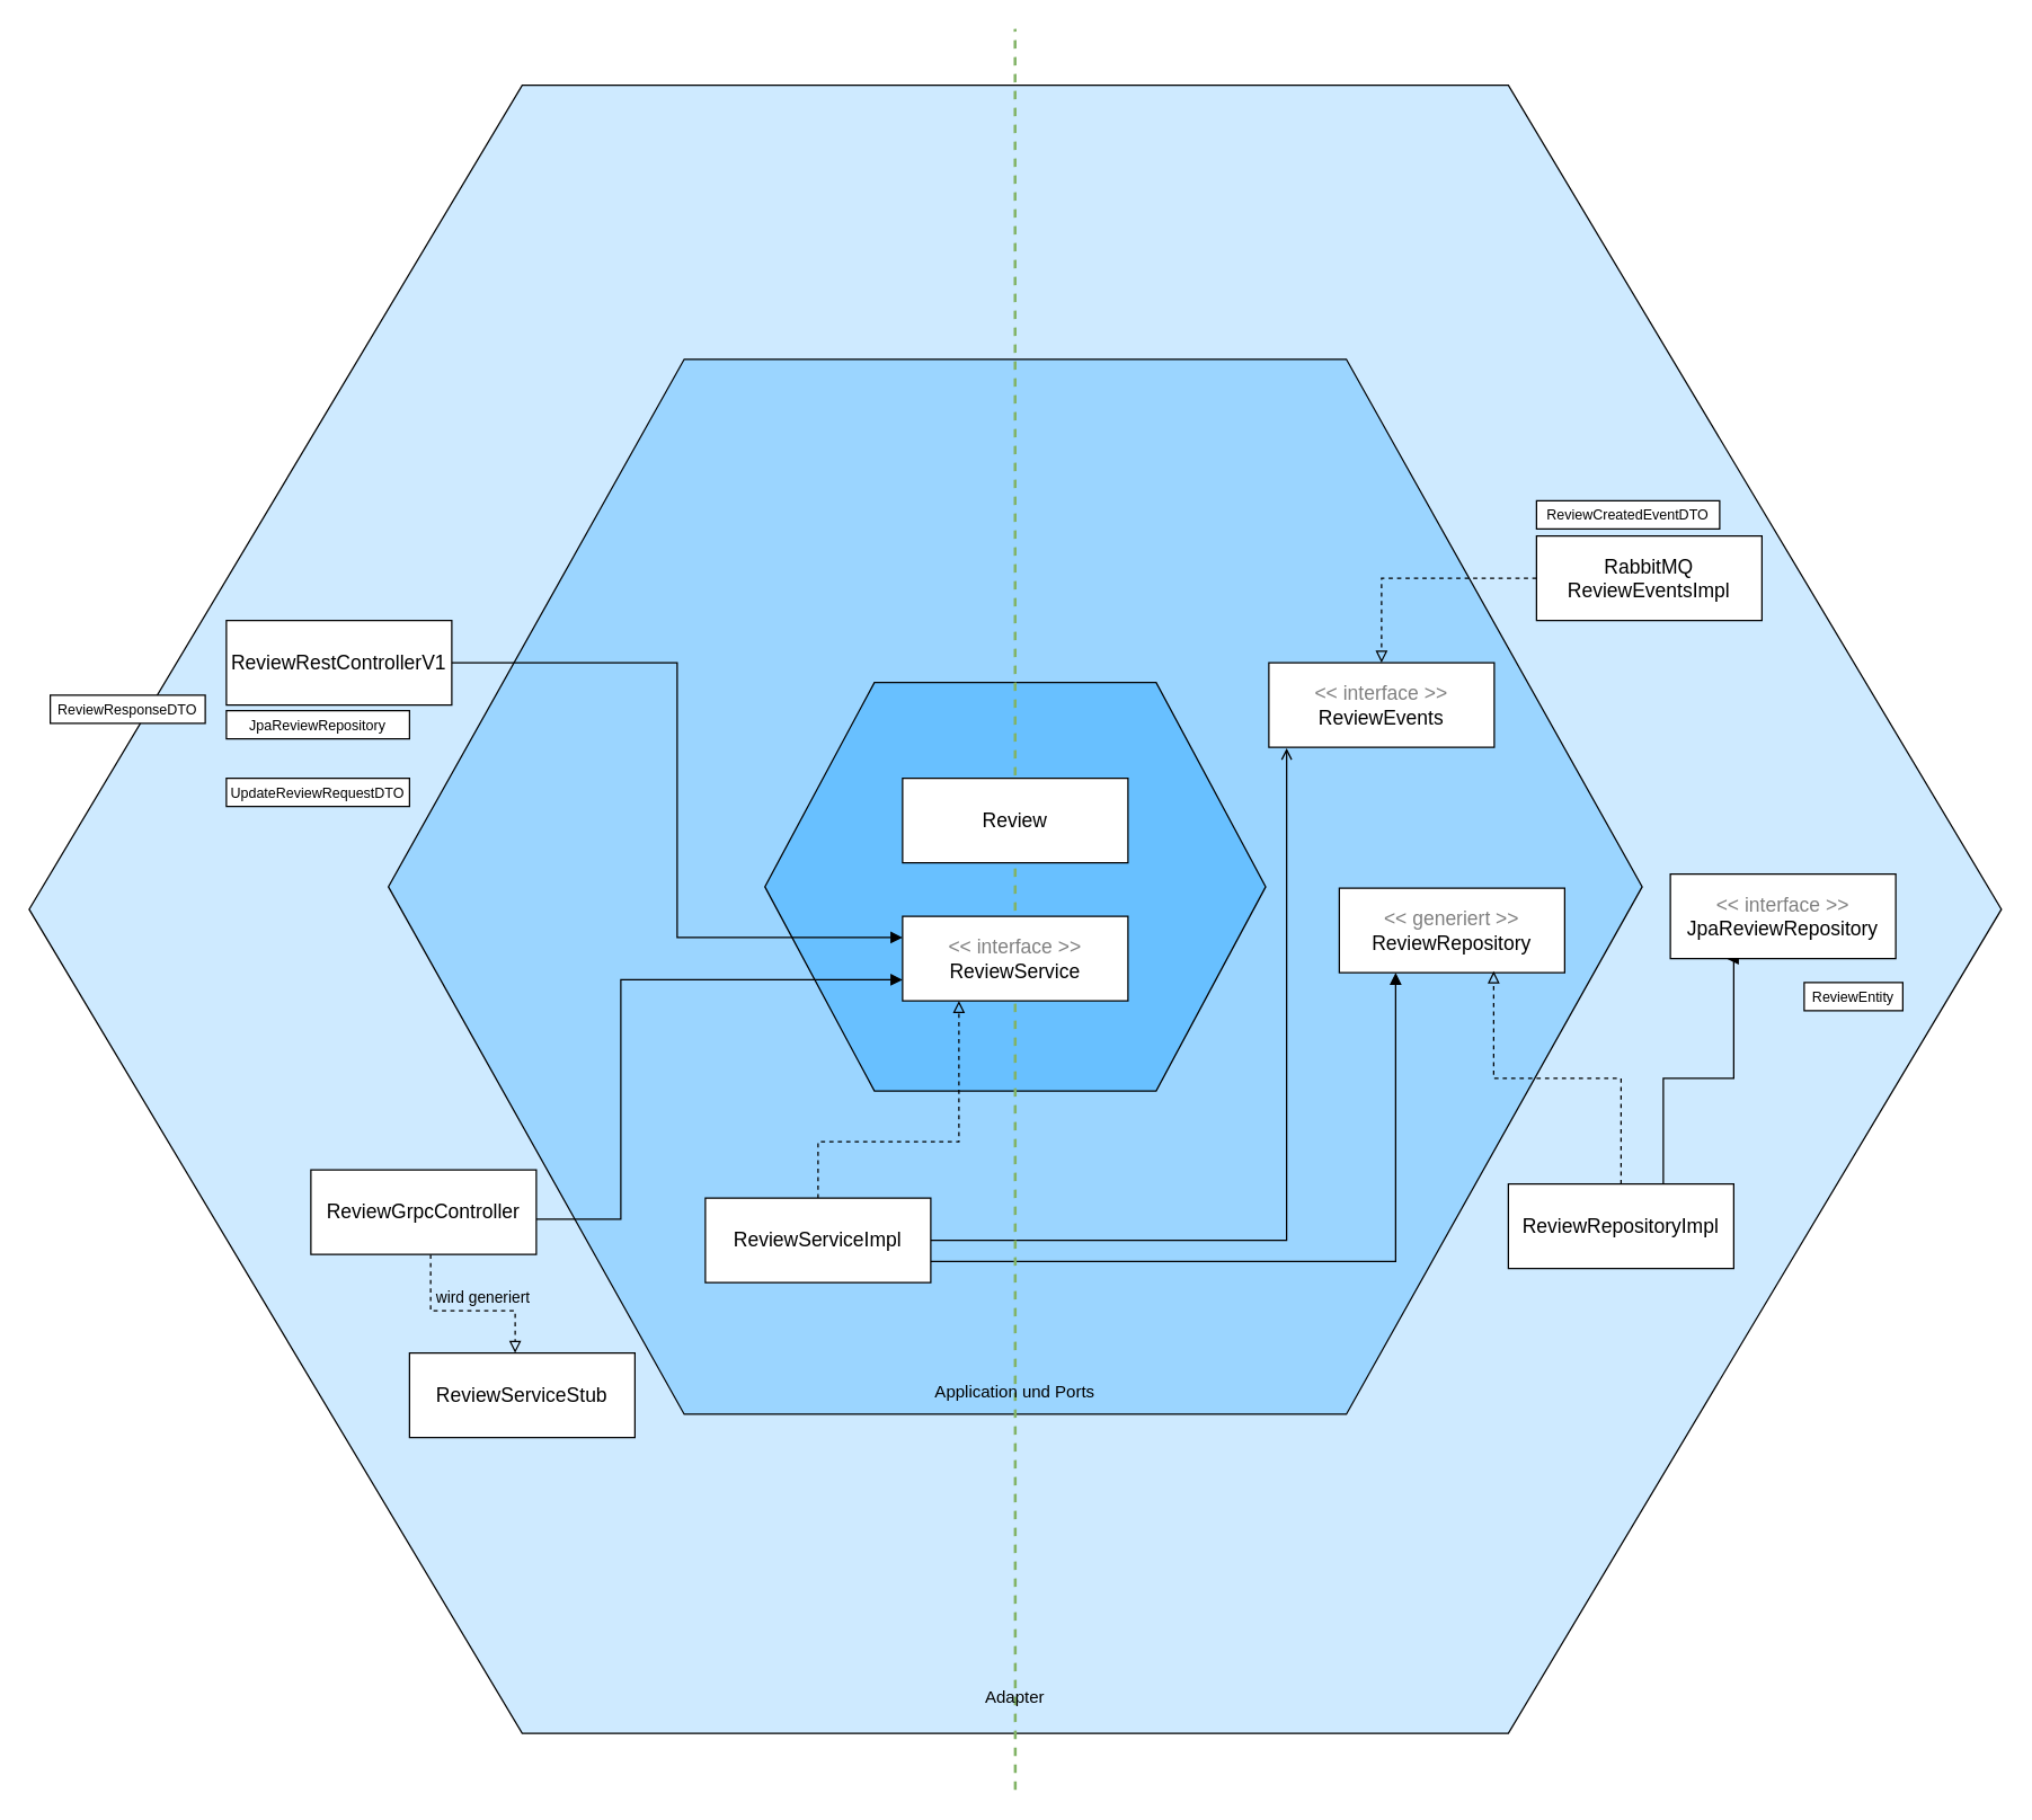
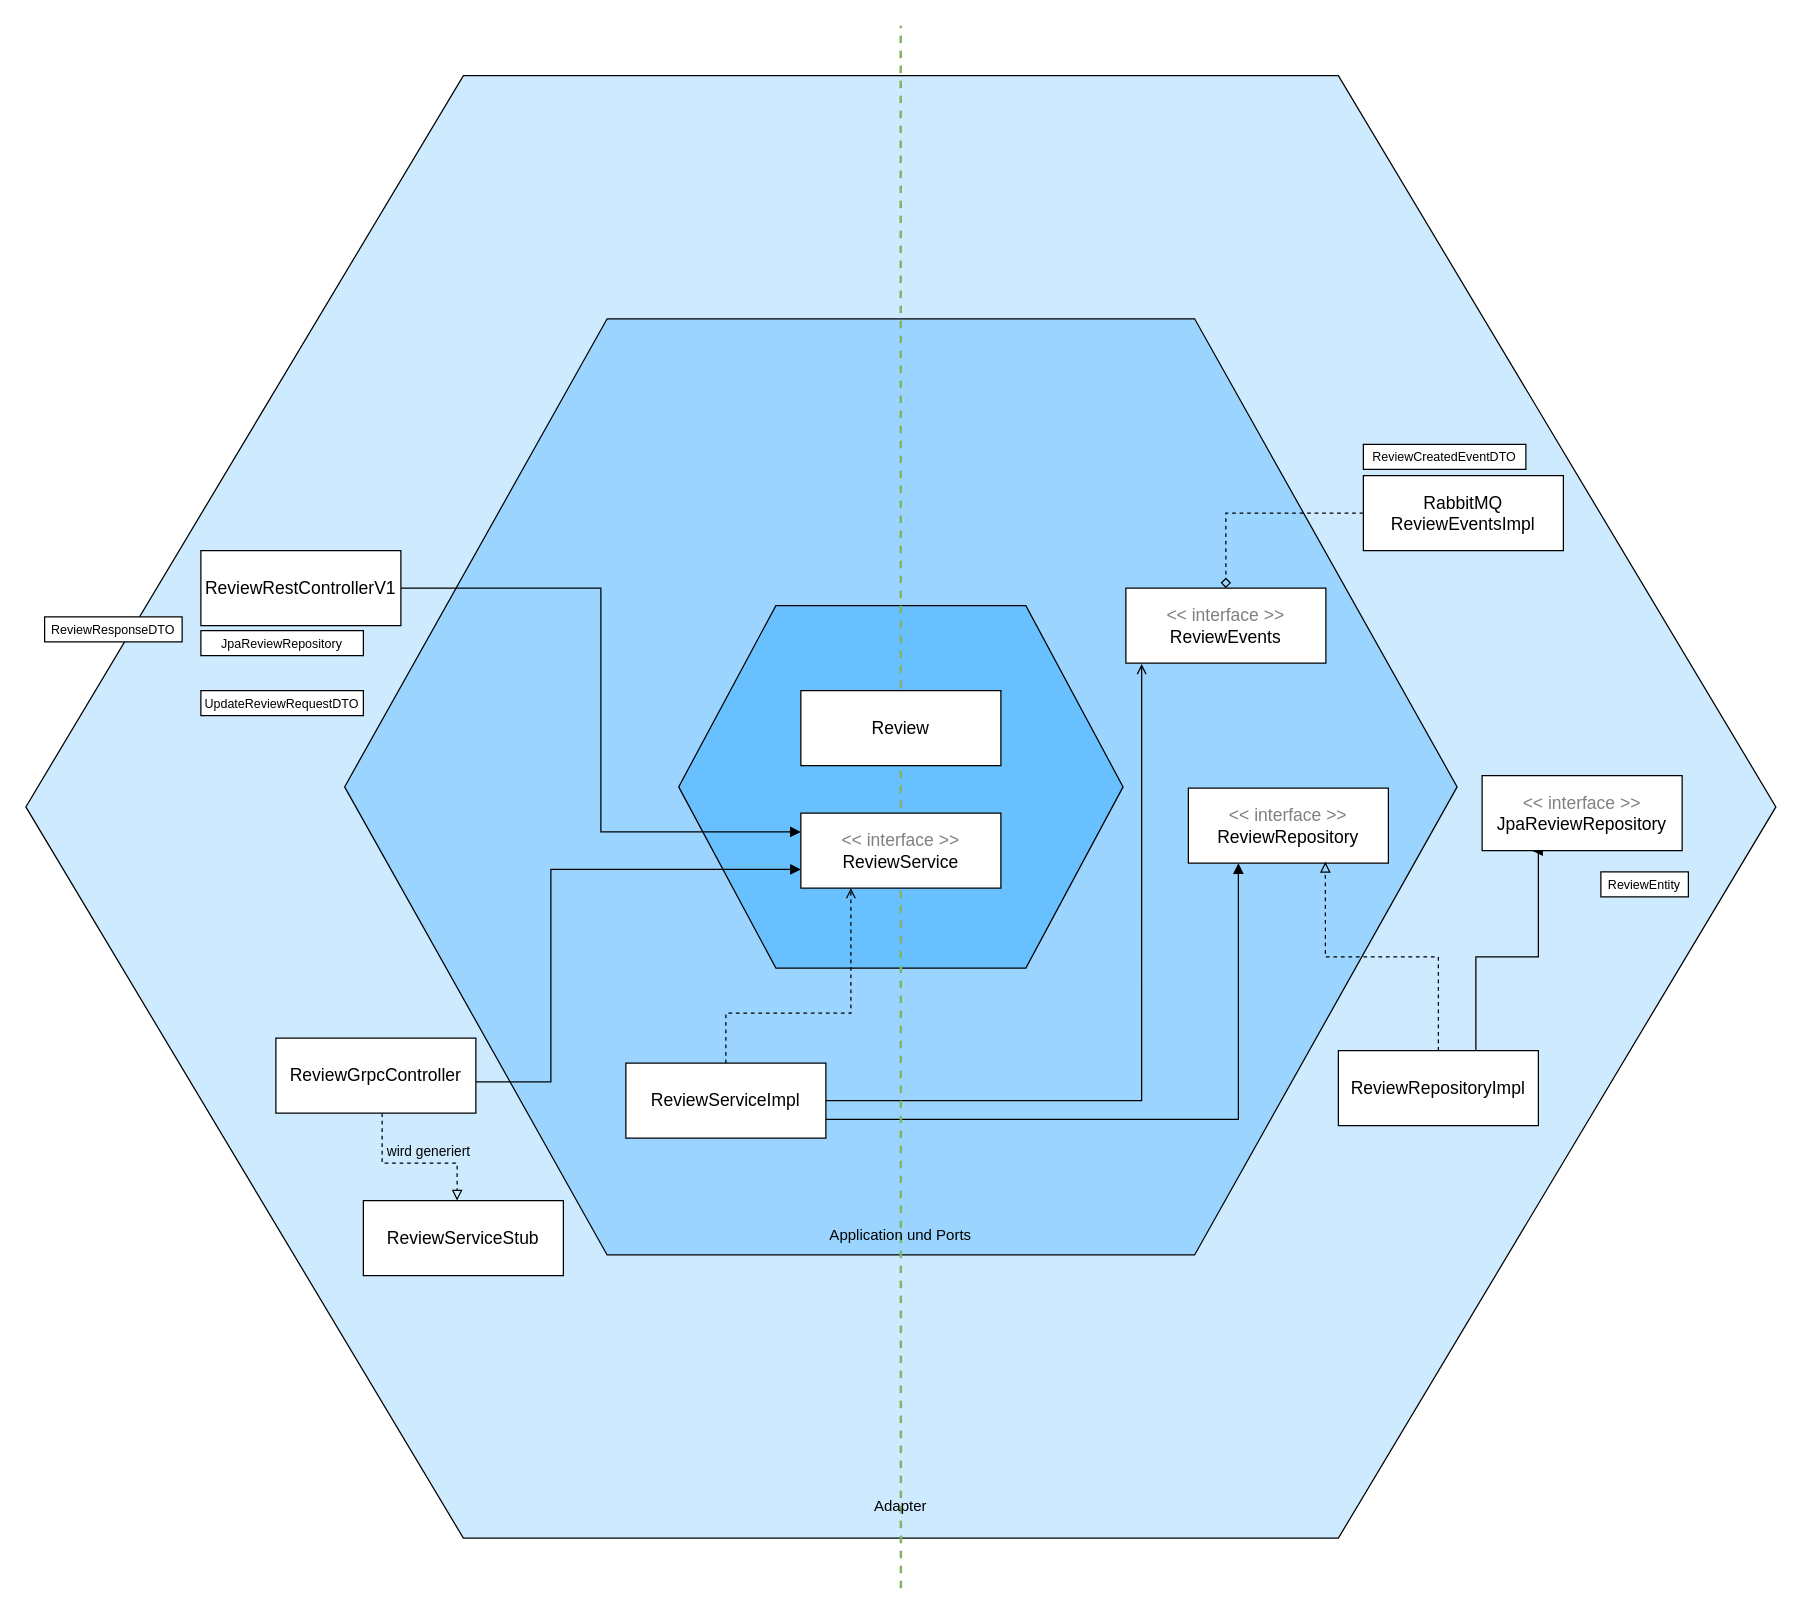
  <mxCell id="0" />
  <mxCell id="1" parent="0" />
  <mxCell id="2" style="edgeStyle=orthogonalEdgeStyle;shape=connector;rounded=0;orthogonalLoop=1;jettySize=auto;html=1;entryX=0.5;entryY=1;entryDx=0;entryDy=0;strokeColor=default;align=center;verticalAlign=middle;fontFamily=Helvetica;fontSize=11;fontColor=default;labelBackgroundColor=default;endArrow=block;endFill=1;" parent="1" source="3" target="34" edge="1"><mxGeometry relative="1" as="geometry" /></mxCell>
  <mxCell id="3" value="" style="shape=hexagon;perimeter=hexagonPerimeter2;whiteSpace=wrap;html=1;fixedSize=1;size=350;fillColor=#CEEAFF;" parent="1" vertex="1"><mxGeometry x="20" y="60" width="1400" height="1170" as="geometry" /></mxCell>
  <mxCell id="4" value="" style="shape=hexagon;perimeter=hexagonPerimeter2;whiteSpace=wrap;html=1;fixedSize=1;size=210;fillColor=#9BD5FF;" parent="1" vertex="1"><mxGeometry x="275" y="254.54" width="890" height="748.91" as="geometry" /></mxCell>
  <mxCell id="5" value="" style="shape=hexagon;perimeter=hexagonPerimeter2;whiteSpace=wrap;html=1;fixedSize=1;size=77.74;fillColor=#68C0FF;" parent="1" vertex="1"><mxGeometry x="542.26" y="484" width="355.48" height="290" as="geometry" /></mxCell>
  <mxCell id="6" style="edgeStyle=orthogonalEdgeStyle;rounded=0;orthogonalLoop=1;jettySize=auto;html=1;entryX=0.079;entryY=1.011;entryDx=0;entryDy=0;endArrow=open;endFill=1;entryPerimeter=0;" parent="1" source="32" target="8" edge="1"><mxGeometry relative="1" as="geometry" /></mxCell>
- <mxCell id="7" style="edgeStyle=orthogonalEdgeStyle;rounded=0;orthogonalLoop=1;jettySize=auto;html=1;dashed=1;endArrow=block;endFill=0;entryX=0.25;entryY=1;entryDx=0;entryDy=0;" parent="1" source="32" target="31" edge="1"><mxGeometry relative="1" as="geometry"><mxPoint x="660" y="730" as="targetPoint" /><Array as="points"><mxPoint x="580" y="810" /><mxPoint x="680" y="810" /></Array></mxGeometry></mxCell>
+ <mxCell id="7" style="edgeStyle=orthogonalEdgeStyle;rounded=0;orthogonalLoop=1;jettySize=auto;html=1;dashed=1;endArrow=open;endFill=0;entryX=0.25;entryY=1;entryDx=0;entryDy=0;" parent="1" source="32" target="31" edge="1"><mxGeometry relative="1" as="geometry"><mxPoint x="660" y="730" as="targetPoint" /><Array as="points"><mxPoint x="580" y="810" /><mxPoint x="680" y="810" /></Array></mxGeometry></mxCell>
  <mxCell id="8" value="&lt;div&gt;&lt;font color=&quot;#808080&quot;&gt;&amp;lt;&amp;lt; interface &amp;gt;&amp;gt;&lt;/font&gt;&lt;/div&gt;&lt;div&gt;&lt;font&gt;ReviewEvents&lt;br&gt;&lt;/font&gt;&lt;/div&gt;" style="rounded=0;whiteSpace=wrap;html=1;fontSize=14;" parent="1" vertex="1"><mxGeometry x="900" y="470" width="160" height="60" as="geometry" /></mxCell>
- <mxCell id="9" value="&lt;div&gt;&lt;font color=&quot;#808080&quot;&gt;&amp;lt;&amp;lt; generiert &amp;gt;&amp;gt;&lt;/font&gt;&lt;/div&gt;&lt;div&gt;&lt;font&gt;ReviewRepository&lt;br&gt;&lt;/font&gt;&lt;/div&gt;" style="rounded=0;whiteSpace=wrap;html=1;fontSize=14;" parent="1" vertex="1"><mxGeometry x="950" y="630" width="160" height="60" as="geometry" /></mxCell>
+ <mxCell id="9" value="&lt;div&gt;&lt;font color=&quot;#808080&quot;&gt;&amp;lt;&amp;lt; interface &amp;gt;&amp;gt;&lt;/font&gt;&lt;/div&gt;&lt;div&gt;&lt;font&gt;ReviewRepository&lt;br&gt;&lt;/font&gt;&lt;/div&gt;" style="rounded=0;whiteSpace=wrap;html=1;fontSize=14;" parent="1" vertex="1"><mxGeometry x="950" y="630" width="160" height="60" as="geometry" /></mxCell>
  <mxCell id="10" style="edgeStyle=orthogonalEdgeStyle;rounded=0;orthogonalLoop=1;jettySize=auto;html=1;endArrow=block;endFill=1;exitX=1;exitY=0.75;exitDx=0;exitDy=0;entryX=0.25;entryY=1;entryDx=0;entryDy=0;" parent="1" source="32" target="9" edge="1"><mxGeometry relative="1" as="geometry" /></mxCell>
- <mxCell id="11" style="edgeStyle=orthogonalEdgeStyle;rounded=0;orthogonalLoop=1;jettySize=auto;html=1;endArrow=block;endFill=0;dashed=1;entryX=0.5;entryY=0;entryDx=0;entryDy=0;" parent="1" source="12" target="8" edge="1"><mxGeometry relative="1" as="geometry" /></mxCell>
+ <mxCell id="11" style="edgeStyle=orthogonalEdgeStyle;rounded=0;orthogonalLoop=1;jettySize=auto;html=1;endArrow=diamond;endFill=0;dashed=1;entryX=0.5;entryY=0;entryDx=0;entryDy=0;" parent="1" source="12" target="8" edge="1"><mxGeometry relative="1" as="geometry" /></mxCell>
  <mxCell id="12" value="&lt;div&gt;&lt;font&gt;RabbitMQ&lt;/font&gt;&lt;/div&gt;&lt;div&gt;&lt;font&gt;ReviewEventsImpl&lt;/font&gt;&lt;/div&gt;" style="rounded=0;whiteSpace=wrap;html=1;fontSize=14;" parent="1" vertex="1"><mxGeometry x="1090" y="380" width="160" height="60" as="geometry" /></mxCell>
  <mxCell id="13" style="edgeStyle=orthogonalEdgeStyle;shape=connector;rounded=0;orthogonalLoop=1;jettySize=auto;html=1;entryX=0.25;entryY=1;entryDx=0;entryDy=0;strokeColor=default;align=center;verticalAlign=middle;fontFamily=Helvetica;fontSize=11;fontColor=default;labelBackgroundColor=default;endArrow=block;endFill=1;" parent="1" source="14" target="16" edge="1"><mxGeometry relative="1" as="geometry"><Array as="points"><mxPoint x="1180" y="765" /><mxPoint x="1230" y="765" /></Array></mxGeometry></mxCell>
  <mxCell id="14" value="&lt;div&gt;&lt;font&gt;ReviewRepositoryImpl&lt;/font&gt;&lt;/div&gt;" style="rounded=0;whiteSpace=wrap;html=1;fontSize=14;" parent="1" vertex="1"><mxGeometry x="1070" y="840" width="160" height="60" as="geometry" /></mxCell>
  <mxCell id="15" style="edgeStyle=orthogonalEdgeStyle;shape=connector;rounded=0;orthogonalLoop=1;jettySize=auto;html=1;entryX=0.685;entryY=0.983;entryDx=0;entryDy=0;entryPerimeter=0;strokeColor=default;align=center;verticalAlign=middle;fontFamily=Helvetica;fontSize=11;fontColor=default;labelBackgroundColor=default;endArrow=block;endFill=0;dashed=1;" parent="1" source="14" target="9" edge="1"><mxGeometry relative="1" as="geometry" /></mxCell>
  <mxCell id="16" value="&lt;div&gt;&lt;font color=&quot;#808080&quot;&gt;&amp;lt;&amp;lt; interface &amp;gt;&amp;gt;&lt;/font&gt;&lt;br&gt;&lt;/div&gt;&lt;div&gt;JpaReviewRepository&lt;/div&gt;" style="rounded=0;whiteSpace=wrap;html=1;fontSize=14;" parent="1" vertex="1"><mxGeometry x="1185" y="620" width="160" height="60" as="geometry" /></mxCell>
  <mxCell id="17" value="&lt;font style=&quot;font-size: 10px;&quot;&gt;ReviewEntity&lt;/font&gt;" style="rounded=0;whiteSpace=wrap;html=1;strokeColor=default;align=center;verticalAlign=middle;fontFamily=Helvetica;fontSize=12;fontColor=default;fillColor=default;" parent="1" vertex="1"><mxGeometry x="1280" y="697" width="70" height="20" as="geometry" /></mxCell>
  <mxCell id="18" style="edgeStyle=orthogonalEdgeStyle;shape=connector;rounded=0;orthogonalLoop=1;jettySize=auto;html=1;entryX=0;entryY=0.25;entryDx=0;entryDy=0;strokeColor=default;align=center;verticalAlign=middle;fontFamily=Helvetica;fontSize=11;fontColor=default;labelBackgroundColor=default;endArrow=block;endFill=1;" parent="1" source="19" target="31" edge="1"><mxGeometry relative="1" as="geometry" /></mxCell>
  <mxCell id="19" value="&lt;div&gt;&lt;font&gt;ReviewRestControllerV1&lt;/font&gt;&lt;/div&gt;" style="rounded=0;whiteSpace=wrap;html=1;fontSize=14;" parent="1" vertex="1"><mxGeometry x="160" y="440" width="160" height="60" as="geometry" /></mxCell>
  <mxCell id="20" value="&lt;font style=&quot;font-size: 10px;&quot;&gt;JpaReviewRepository&lt;/font&gt;" style="rounded=0;whiteSpace=wrap;html=1;strokeColor=default;align=center;verticalAlign=middle;fontFamily=Helvetica;fontSize=12;fontColor=default;fillColor=default;" parent="1" vertex="1"><mxGeometry x="160" y="504" width="130" height="20" as="geometry" /></mxCell>
  <mxCell id="21" value="&lt;div&gt;&lt;font style=&quot;font-size: 10px;&quot;&gt;ReviewResponseDTO&lt;/font&gt;&lt;/div&gt;" style="rounded=0;whiteSpace=wrap;html=1;strokeColor=default;align=center;verticalAlign=middle;fontFamily=Helvetica;fontSize=12;fontColor=default;fillColor=default;" parent="1" vertex="1"><mxGeometry x="35" y="493" width="110" height="20" as="geometry" /></mxCell>
  <mxCell id="22" value="&lt;div&gt;&lt;font style=&quot;font-size: 10px;&quot;&gt;UpdateReviewRequestDTO&lt;/font&gt;&lt;/div&gt;" style="rounded=0;whiteSpace=wrap;html=1;strokeColor=default;align=center;verticalAlign=middle;fontFamily=Helvetica;fontSize=12;fontColor=default;fillColor=default;" parent="1" vertex="1"><mxGeometry x="160" y="552" width="130" height="20" as="geometry" /></mxCell>
  <mxCell id="23" style="edgeStyle=orthogonalEdgeStyle;shape=connector;rounded=0;orthogonalLoop=1;jettySize=auto;html=1;strokeColor=default;align=center;verticalAlign=middle;fontFamily=Helvetica;fontSize=11;fontColor=default;labelBackgroundColor=default;endArrow=block;endFill=1;entryX=0;entryY=0.75;entryDx=0;entryDy=0;" parent="1" source="26" target="31" edge="1"><mxGeometry relative="1" as="geometry"><mxPoint x="640" y="720" as="targetPoint" /><Array as="points"><mxPoint x="440" y="865" /><mxPoint x="440" y="695" /></Array></mxGeometry></mxCell>
  <mxCell id="24" style="edgeStyle=orthogonalEdgeStyle;shape=connector;rounded=0;orthogonalLoop=1;jettySize=auto;html=1;strokeColor=default;align=center;verticalAlign=middle;fontFamily=Helvetica;fontSize=11;fontColor=default;labelBackgroundColor=default;endArrow=block;endFill=0;dashed=1;" parent="1" source="26" target="27" edge="1"><mxGeometry relative="1" as="geometry"><Array as="points"><mxPoint x="305" y="930" /><mxPoint x="365" y="930" /></Array></mxGeometry></mxCell>
  <mxCell id="25" value="wird generiert" style="edgeLabel;html=1;align=center;verticalAlign=middle;resizable=0;points=[];fontFamily=Helvetica;fontSize=11;fontColor=default;labelBackgroundColor=none;" parent="24" vertex="1" connectable="0"><mxGeometry x="0.162" y="1" relative="1" as="geometry"><mxPoint y="-9" as="offset" /></mxGeometry></mxCell>
  <mxCell id="26" value="&lt;div&gt;&lt;font&gt;ReviewGrpcController&lt;/font&gt;&lt;/div&gt;" style="rounded=0;whiteSpace=wrap;html=1;fontSize=14;" parent="1" vertex="1"><mxGeometry x="220" y="830" width="160" height="60" as="geometry" /></mxCell>
  <mxCell id="27" value="&lt;div&gt;&lt;font&gt;ReviewServiceStub&lt;/font&gt;&lt;br&gt;&lt;/div&gt;" style="rounded=0;whiteSpace=wrap;html=1;fontSize=14;" parent="1" vertex="1"><mxGeometry x="290" y="960" width="160" height="60" as="geometry" /></mxCell>
  <mxCell id="28" value="&lt;font style=&quot;font-size: 10px;&quot;&gt;ReviewCreatedEventDTO&lt;/font&gt;" style="rounded=0;whiteSpace=wrap;html=1;" parent="1" vertex="1"><mxGeometry x="1090" y="355" width="130" height="20" as="geometry" /></mxCell>
  <mxCell id="29" value="" style="endArrow=none;html=1;rounded=0;strokeColor=#82b366;align=center;verticalAlign=middle;fontFamily=Helvetica;fontSize=11;fontColor=default;labelBackgroundColor=default;edgeStyle=orthogonalEdgeStyle;fillColor=#d5e8d4;dashed=1;strokeWidth=2;" parent="1" edge="1"><mxGeometry width="50" height="50" relative="1" as="geometry"><mxPoint x="720" y="1270" as="sourcePoint" /><mxPoint x="719.86" y="20" as="targetPoint" /><Array as="points"><mxPoint x="720.09" y="1230" /><mxPoint x="720.09" y="1180" /></Array></mxGeometry></mxCell>
  <mxCell id="30" value="&lt;div&gt;&lt;font&gt;Review&lt;/font&gt;&lt;/div&gt;" style="rounded=0;whiteSpace=wrap;html=1;fontSize=14;" parent="1" vertex="1"><mxGeometry x="640" y="552" width="160" height="60" as="geometry" /></mxCell>
  <mxCell id="31" value="&lt;div&gt;&lt;font color=&quot;#808080&quot;&gt;&amp;lt;&amp;lt; interface &amp;gt;&amp;gt;&lt;/font&gt;&lt;/div&gt;&lt;div&gt;&lt;font&gt;ReviewService&lt;br&gt;&lt;/font&gt;&lt;/div&gt;" style="rounded=0;whiteSpace=wrap;html=1;fontSize=14;" parent="1" vertex="1"><mxGeometry x="640" y="650" width="160" height="60" as="geometry" /></mxCell>
  <mxCell id="32" value="&lt;div&gt;&lt;font&gt;ReviewServiceImpl&lt;/font&gt;&lt;/div&gt;" style="rounded=0;whiteSpace=wrap;html=1;fontSize=14;" parent="1" vertex="1"><mxGeometry x="500" y="850" width="160" height="60" as="geometry" /></mxCell>
  <mxCell id="33" value="Application und Ports" style="text;html=1;align=center;verticalAlign=middle;whiteSpace=wrap;rounded=0;" parent="1" vertex="1"><mxGeometry x="660" y="973.45" width="120" height="30" as="geometry" /></mxCell>
  <mxCell id="34" value="Adapter" style="text;html=1;align=center;verticalAlign=middle;whiteSpace=wrap;rounded=0;" parent="1" vertex="1"><mxGeometry x="677" y="1190" width="86" height="30" as="geometry" /></mxCell>
